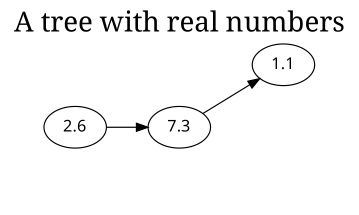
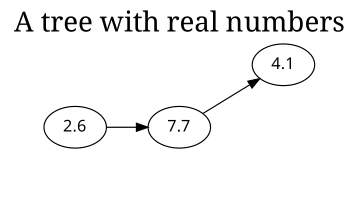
  digraph {
    fontname=serif
    fontsize=24
    label="A tree with real numbers"
    labelloc=t
    rankdir=LR
    node [fontname="Comic Sans MS" style=invis]
    edge [style=invis]
    n1 [label=o width=0.1]
    n2 [label=2.6 style=""]
    n3 [label=o width=0.1]
-   7.3 [style=""]
-   4.1 [label=1.1 style=""]
+   7.3 [label=7.7 style=""]
+   4.1 [style=""]
    n6 [label=o width=0.1]
    n7 [label=o width=0.1]
    n2 -> n1
    n2 -> n3 [tailport=s]
    n2 -> 7.3 [style=""]
    7.3 -> 4.1 [style=""]
    7.3 -> n6 [tailport=s]
    7.3 -> n7
  }
